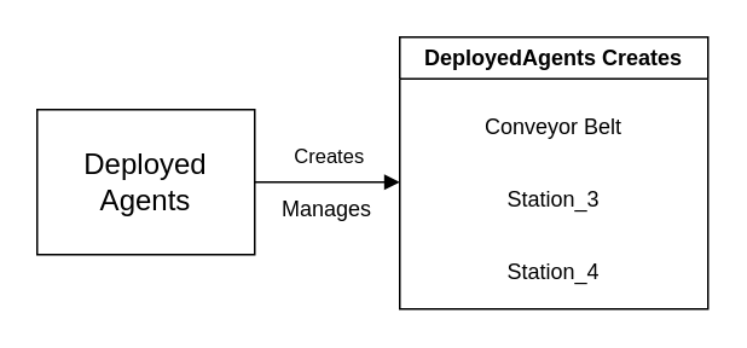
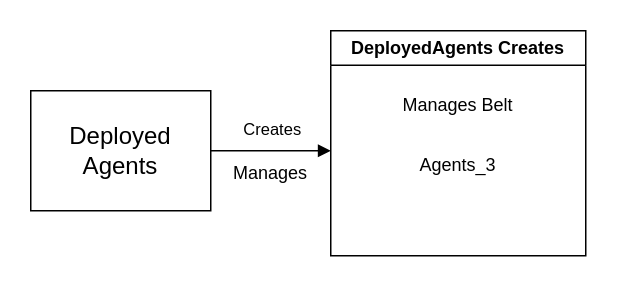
  <mxCell id="0" />
  <mxCell id="1" parent="0" />
  <mxCell id="2" value="&lt;font style=&quot;font-size: 16px;&quot;&gt;Deployed&lt;/font&gt;&lt;div&gt;&lt;font style=&quot;font-size: 16px;&quot;&gt;Agents&lt;/font&gt;&lt;/div&gt;" style="rounded=0;whiteSpace=wrap;html=1;" parent="1" vertex="1"><mxGeometry x="20" y="60" width="120" height="80" as="geometry" /></mxCell>
  <mxCell id="3" value="" style="endArrow=block;html=1;rounded=0;exitX=1;exitY=0.5;exitDx=0;exitDy=0;strokeColor=default;endFill=1;" parent="1" edge="1"><mxGeometry width="50" height="50" relative="1" as="geometry"><mxPoint x="140" y="100" as="sourcePoint" /><mxPoint x="220" y="100" as="targetPoint" /></mxGeometry></mxCell>
  <mxCell id="4" value="Creates" style="edgeLabel;html=1;align=center;verticalAlign=middle;resizable=0;points=[];" parent="3" vertex="1" connectable="0"><mxGeometry y="1" relative="1" as="geometry"><mxPoint y="-14" as="offset" /></mxGeometry></mxCell>
  <mxCell id="5" value="DeployedAgents Creates" style="swimlane;whiteSpace=wrap;html=1;" vertex="1" parent="1"><mxGeometry x="220" y="20" width="170" height="150" as="geometry" /></mxCell>
- <mxCell id="6" value="Station_3" style="text;html=1;align=center;verticalAlign=middle;whiteSpace=wrap;rounded=0;" vertex="1" parent="5"><mxGeometry y="70" width="170" height="40" as="geometry" /></mxCell>
- <mxCell id="7" value="Station_4" style="text;html=1;align=center;verticalAlign=middle;whiteSpace=wrap;rounded=0;" vertex="1" parent="5"><mxGeometry y="110" width="170" height="40" as="geometry" /></mxCell>
- <mxCell id="8" value="Conveyor Belt" style="text;html=1;align=center;verticalAlign=middle;whiteSpace=wrap;rounded=0;" vertex="1" parent="5"><mxGeometry y="30" width="170" height="40" as="geometry" /></mxCell>
+ <mxCell id="6" value="Agents_3" style="text;html=1;align=center;verticalAlign=middle;whiteSpace=wrap;rounded=0;" vertex="1" parent="5"><mxGeometry y="70" width="170" height="40" as="geometry" /></mxCell>
+ <mxCell id="8" value="Manages Belt" style="text;html=1;align=center;verticalAlign=middle;whiteSpace=wrap;rounded=0;" vertex="1" parent="5"><mxGeometry y="30" width="170" height="40" as="geometry" /></mxCell>
  <mxCell id="9" value="Manages" style="text;html=1;align=center;verticalAlign=middle;whiteSpace=wrap;rounded=0;" vertex="1" parent="1"><mxGeometry x="150" y="100" width="60" height="30" as="geometry" /></mxCell>
